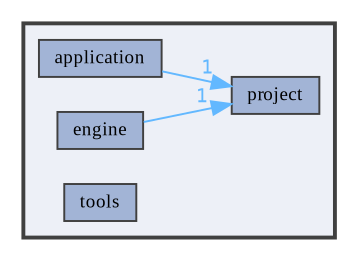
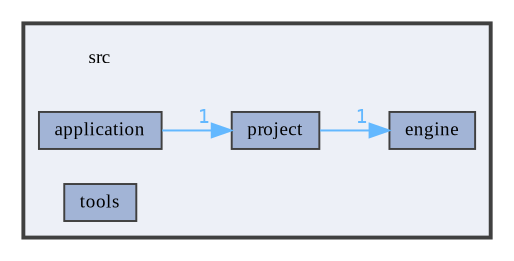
  digraph {
    compound=true
    fontname="Liberation Serif"
    rankdir=LR
    node [fontname="Liberation Serif" fontsize=10 shape=box color=grey25 fillcolor="#a2b4d6" style=filled]
    edge [color=steelblue1 fontcolor=steelblue1 fontname="Liberation Serif" fontsize=10 headlabel=1 labeldistance=1.5 labelfontname=Helvetica labelfontsize=10]
+   n1 [height=0.2 label=src shape=plaintext width=0.4 color="" fillcolor="" style=""]
    n2 [height=0.2 label=application width=0.4]
    n3 [height=0.2 label=engine width=0.4]
    n4 [height=0.2 label=project width=0.4]
    n5 [height=0.2 label=tools width=0.4]
    subgraph cluster_1 {
      bgcolor="#edf0f7"
      fontsize=10
      pencolor=grey25
      style="filled,bold"
+     n1
      n2
      n3
      n4
      n5
    }
    n2 -> n4
-   n3 -> n4
+   n4 -> n3
  }
